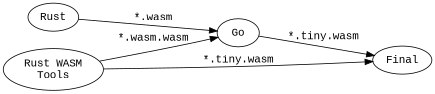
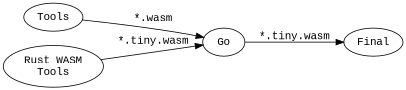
  digraph {
    fontname="Liberation Mono"
    rankdir=LR
    node [fontname="Liberation Mono"]
    edge [fontname="Liberation Mono"]
-   n1 [label=Rust]
+   n1 [label=Tools]
    n2 [label=Go]
    n3 [label="Rust WASM\nTools"]
    n4 [label=Final]
    n1 -> n2 [label="*.wasm"]
    n2 -> n4 [label="*.tiny.wasm"]
-   n3 -> n2 [label="*.wasm.wasm"]
-   n3 -> n4 [label="*.tiny.wasm"]
+   n3 -> n2 [label="*.tiny.wasm"]
  }
